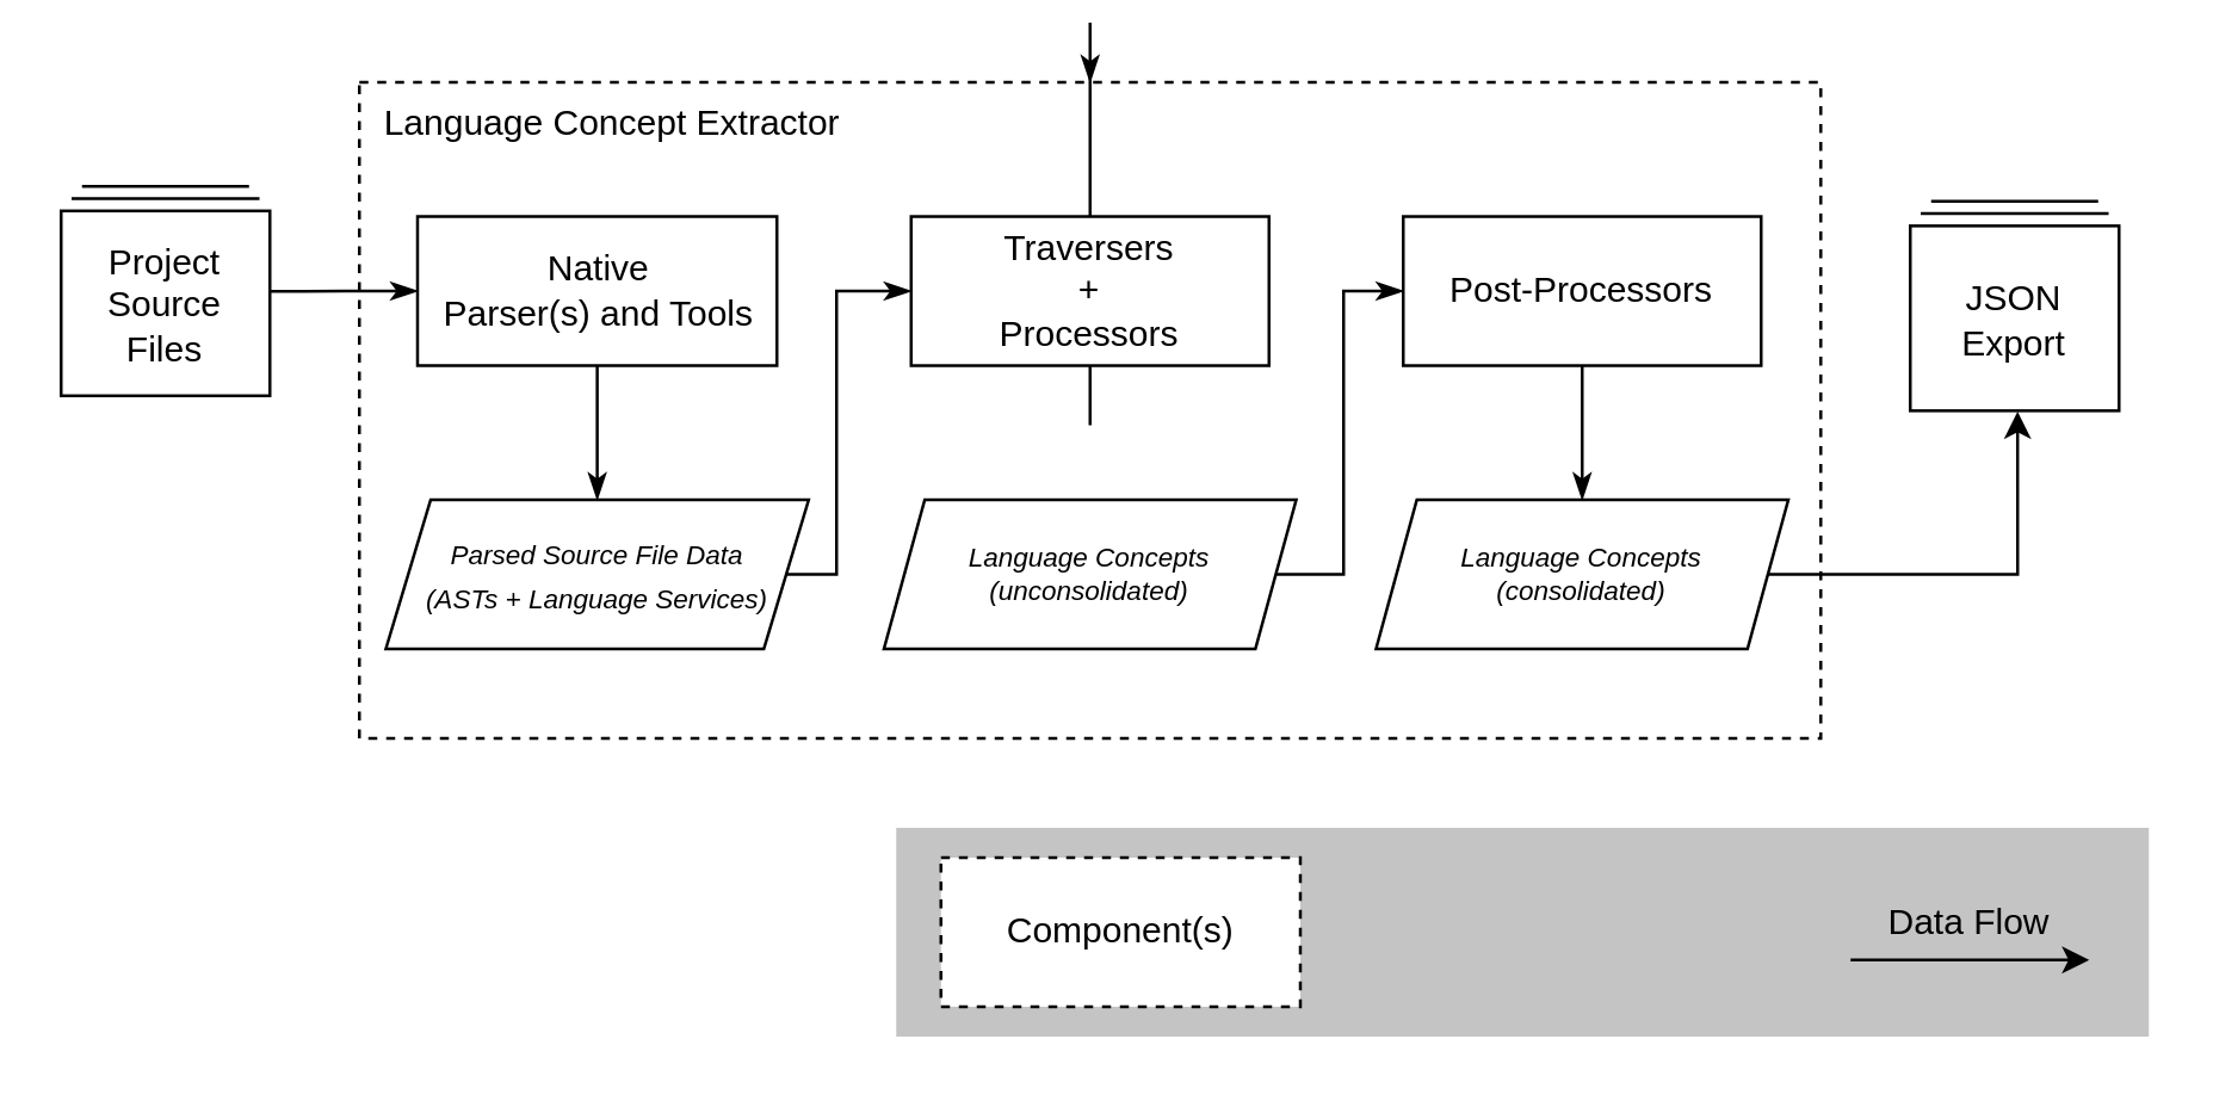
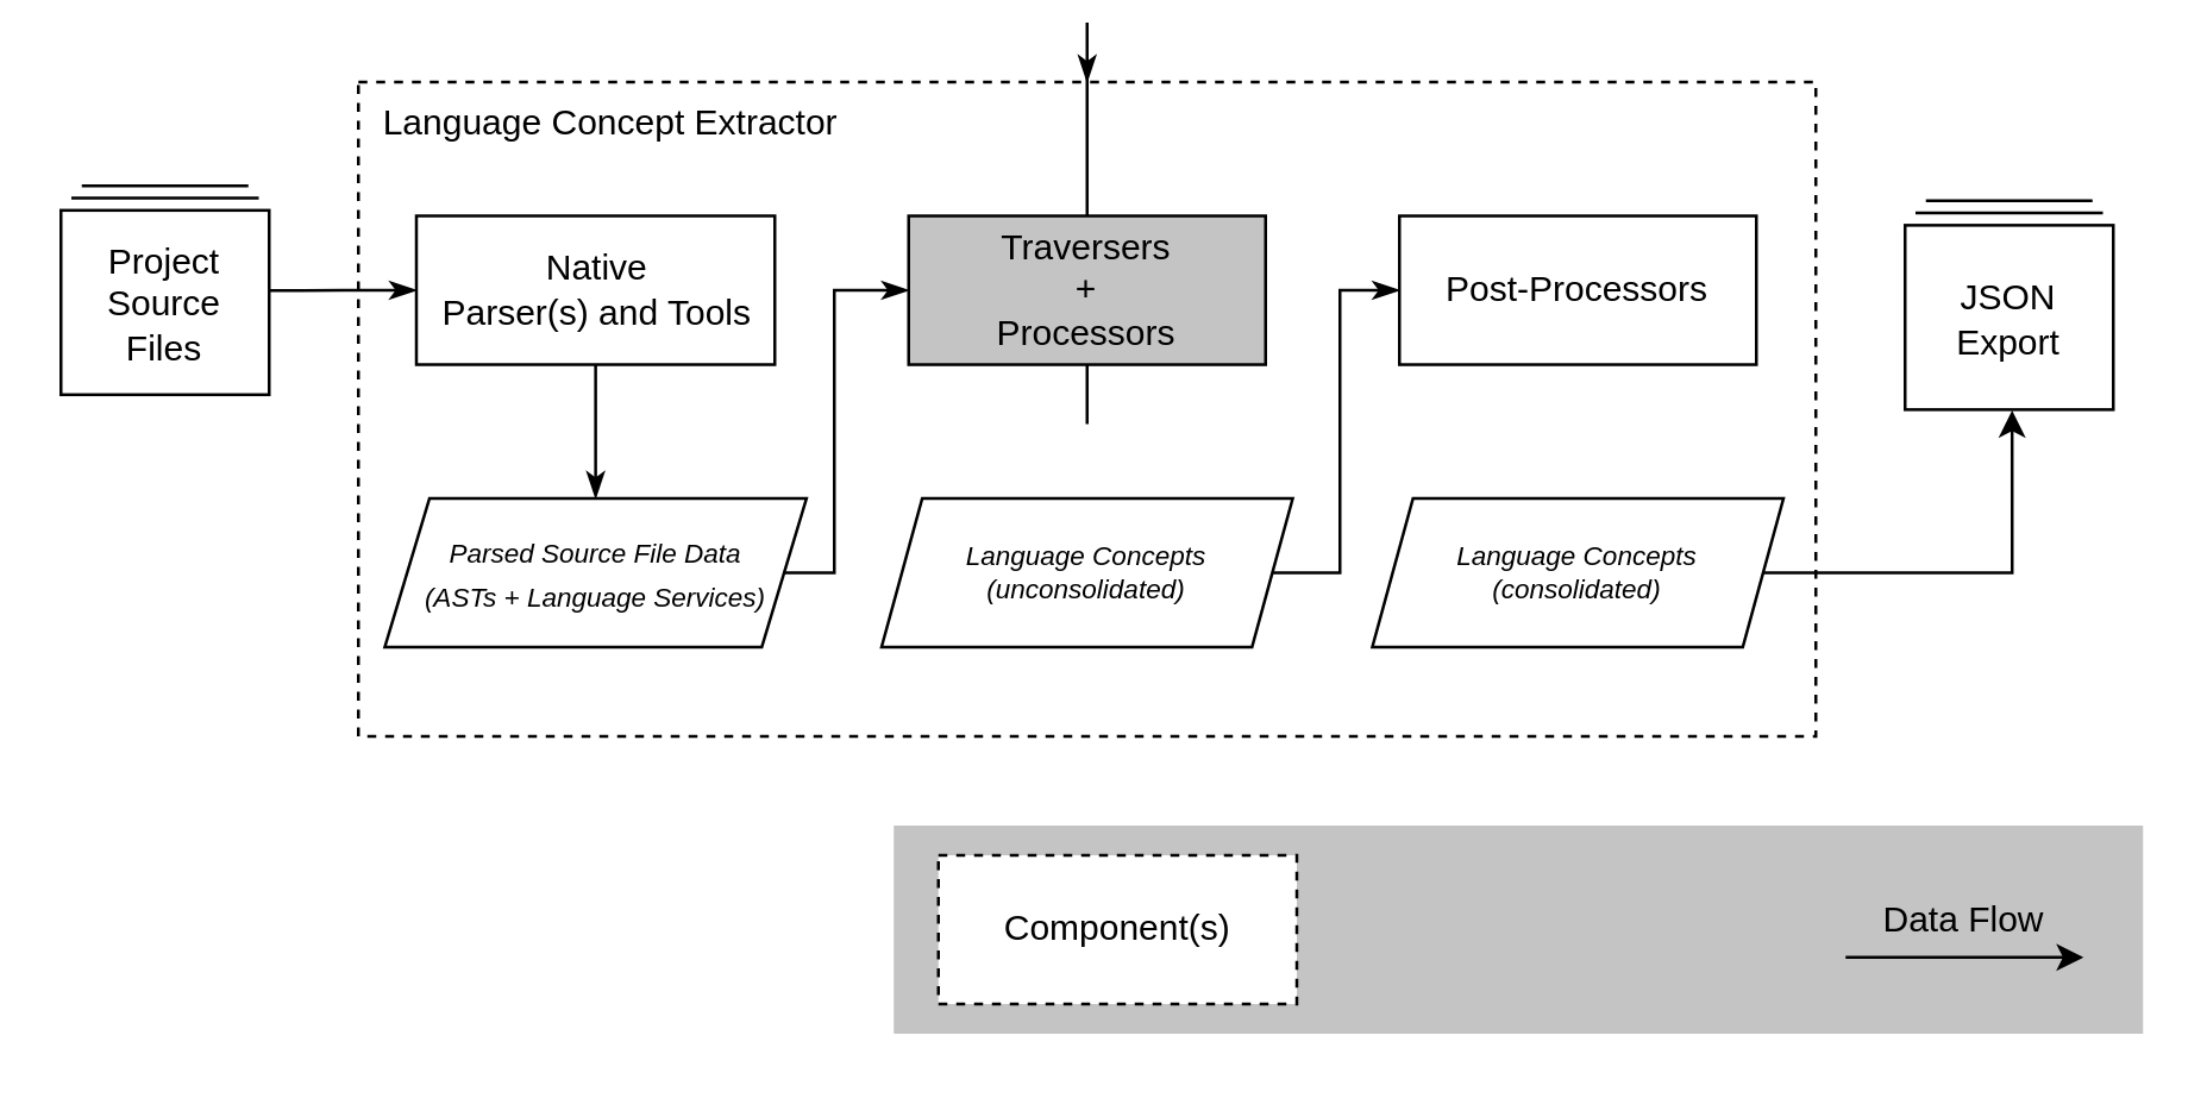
  <mxCell id="0" />
  <mxCell id="1" parent="0" />
  <mxCell id="2" value="&amp;nbsp; Language Concept Extractor" style="rounded=0;whiteSpace=wrap;html=1;verticalAlign=top;align=left;spacingRight=5;dashed=1;" parent="1" vertex="1"><mxGeometry x="120" y="20" width="490" height="220" as="geometry" /></mxCell>
  <mxCell id="3" style="edgeStyle=orthogonalEdgeStyle;rounded=0;orthogonalLoop=1;jettySize=auto;html=1;exitX=0.5;exitY=1;exitDx=0;exitDy=0;startArrow=none;startFill=0;endArrow=classicThin;endFill=1;" parent="1" source="4" target="2" edge="1"><mxGeometry relative="1" as="geometry" /></mxCell>
- <mxCell id="4" value="Traversers&lt;br&gt;+&lt;br&gt;Processors" style="rounded=0;whiteSpace=wrap;html=1;" parent="1" vertex="1"><mxGeometry x="305" y="65.01" width="120" height="50" as="geometry" /></mxCell>
- <mxCell id="5" style="edgeStyle=orthogonalEdgeStyle;rounded=0;orthogonalLoop=1;jettySize=auto;html=1;exitX=0.5;exitY=1;exitDx=0;exitDy=0;entryX=0.5;entryY=0;entryDx=0;entryDy=0;startArrow=none;startFill=0;endArrow=classicThin;endFill=1;" parent="1" source="6" target="21" edge="1"><mxGeometry relative="1" as="geometry" /></mxCell>
+ <mxCell id="4" value="Traversers&lt;br&gt;+&lt;br&gt;Processors" style="rounded=0;whiteSpace=wrap;html=1;fillColor=#c4c4c4;" parent="1" vertex="1"><mxGeometry x="305" y="65.01" width="120" height="50" as="geometry" /></mxCell>
  <mxCell id="6" value="Post-Processors" style="rounded=0;whiteSpace=wrap;html=1;" parent="1" vertex="1"><mxGeometry x="470" y="65.01" width="120" height="50" as="geometry" /></mxCell>
  <mxCell id="7" style="edgeStyle=orthogonalEdgeStyle;rounded=0;orthogonalLoop=1;jettySize=auto;html=1;exitX=0;exitY=0.5;exitDx=0;exitDy=0;fontSize=9;startArrow=classicThin;startFill=1;endArrow=none;endFill=0;" parent="1" source="9" target="14" edge="1"><mxGeometry relative="1" as="geometry" /></mxCell>
  <mxCell id="8" style="edgeStyle=orthogonalEdgeStyle;rounded=0;orthogonalLoop=1;jettySize=auto;html=1;exitX=0.5;exitY=1;exitDx=0;exitDy=0;entryX=0.5;entryY=0;entryDx=0;entryDy=0;startArrow=none;startFill=0;endArrow=classicThin;endFill=1;" parent="1" source="9" target="11" edge="1"><mxGeometry relative="1" as="geometry" /></mxCell>
  <mxCell id="9" value="&lt;span&gt;Native &lt;br&gt;Parser(s) and Tools&lt;br&gt;&lt;/span&gt;" style="rounded=0;whiteSpace=wrap;html=1;" parent="1" vertex="1"><mxGeometry x="139.5" y="65" width="120.5" height="50" as="geometry" /></mxCell>
  <mxCell id="10" style="edgeStyle=orthogonalEdgeStyle;rounded=0;orthogonalLoop=1;jettySize=auto;html=1;exitX=1;exitY=0.5;exitDx=0;exitDy=0;entryX=0;entryY=0.5;entryDx=0;entryDy=0;startArrow=none;startFill=0;endArrow=classicThin;endFill=1;" parent="1" source="11" target="4" edge="1"><mxGeometry relative="1" as="geometry"><Array as="points"><mxPoint x="280" y="185" /><mxPoint x="280" y="90" /></Array></mxGeometry></mxCell>
  <mxCell id="11" value="&lt;i style=&quot;font-size: 12px ; text-align: left&quot;&gt;&lt;font style=&quot;font-size: 9px&quot;&gt;Parsed Source File Data&lt;br&gt;(ASTs + Language Services)&lt;/font&gt;&lt;/i&gt;" style="shape=parallelogram;perimeter=parallelogramPerimeter;whiteSpace=wrap;html=1;dashed=0;fontSize=9;size=0.106;" parent="1" vertex="1"><mxGeometry x="128.87" y="160" width="141.77" height="50" as="geometry" /></mxCell>
  <mxCell id="12" style="edgeStyle=orthogonalEdgeStyle;rounded=0;orthogonalLoop=1;jettySize=auto;html=1;exitX=1;exitY=0.5;exitDx=0;exitDy=0;entryX=0;entryY=0.5;entryDx=0;entryDy=0;startArrow=none;startFill=0;endArrow=classicThin;endFill=1;" parent="1" source="13" target="6" edge="1"><mxGeometry relative="1" as="geometry"><Array as="points"><mxPoint x="450" y="185" /><mxPoint x="450" y="90" /></Array></mxGeometry></mxCell>
  <mxCell id="13" value="&lt;i&gt;Language Concepts&lt;br&gt;(unconsolidated)&lt;br&gt;&lt;/i&gt;" style="shape=parallelogram;perimeter=parallelogramPerimeter;whiteSpace=wrap;html=1;dashed=0;fontSize=9;size=0.099;" parent="1" vertex="1"><mxGeometry x="295.88" y="160" width="138.23" height="50" as="geometry" /></mxCell>
  <mxCell id="14" value="" style="html=1;verticalLabelPosition=bottom;align=center;labelBackgroundColor=#ffffff;verticalAlign=top;strokeWidth=1;strokeColor=#000000;shadow=0;dashed=0;shape=mxgraph.ios7.icons.folders;fontSize=9;" parent="1" vertex="1"><mxGeometry x="20" y="54.87" width="70" height="70.25" as="geometry" /></mxCell>
  <mxCell id="15" value="&lt;span style=&quot;font-family: &amp;#34;helvetica&amp;#34; ; font-size: 12px&quot;&gt;Project Source Files&lt;/span&gt;" style="text;html=1;strokeColor=none;fillColor=none;align=center;verticalAlign=middle;whiteSpace=wrap;rounded=0;fontSize=9;" parent="1" vertex="1"><mxGeometry x="25" y="80.01" width="60" height="30" as="geometry" /></mxCell>
  <mxCell id="16" value="" style="rounded=0;whiteSpace=wrap;html=1;strokeWidth=2;dashed=1;perimeterSpacing=2;dashPattern=1 1;strokeColor=none;fillColor=#C4C4C4;" parent="1" vertex="1"><mxGeometry x="300" y="270" width="420" height="70" as="geometry" /></mxCell>
  <mxCell id="17" value="&lt;span&gt;Component(s)&lt;br&gt;&lt;/span&gt;" style="rounded=0;whiteSpace=wrap;html=1;dashed=1;" parent="1" vertex="1"><mxGeometry x="315" y="280" width="120.5" height="50" as="geometry" /></mxCell>
  <mxCell id="18" value="" style="endArrow=classic;html=1;rounded=0;" parent="1" edge="1"><mxGeometry width="50" height="50" relative="1" as="geometry"><mxPoint x="620" y="314.31" as="sourcePoint" /><mxPoint x="700" y="314.31" as="targetPoint" /></mxGeometry></mxCell>
  <mxCell id="19" value="Data Flow" style="text;html=1;strokeColor=none;fillColor=none;align=center;verticalAlign=middle;whiteSpace=wrap;rounded=0;dashed=1;dashPattern=1 1;" parent="1" vertex="1"><mxGeometry x="630" y="287" width="60" height="30" as="geometry" /></mxCell>
  <mxCell id="20" style="edgeStyle=orthogonalEdgeStyle;rounded=0;orthogonalLoop=1;jettySize=auto;html=1;exitX=1;exitY=0.5;exitDx=0;exitDy=0;entryX=0.514;entryY=1.004;entryDx=0;entryDy=0;entryPerimeter=0;" edge="1" parent="1" source="21" target="22"><mxGeometry relative="1" as="geometry"><mxPoint x="700" y="180" as="targetPoint" /></mxGeometry></mxCell>
  <mxCell id="21" value="&lt;i&gt;Language Concepts&lt;br&gt;(consolidated)&lt;br&gt;&lt;/i&gt;" style="shape=parallelogram;perimeter=parallelogramPerimeter;whiteSpace=wrap;html=1;dashed=0;fontSize=9;size=0.099;" vertex="1" parent="1"><mxGeometry x="460.88" y="160" width="138.23" height="50" as="geometry" /></mxCell>
  <mxCell id="22" value="" style="html=1;verticalLabelPosition=bottom;align=center;labelBackgroundColor=#ffffff;verticalAlign=top;strokeWidth=1;strokeColor=#000000;shadow=0;dashed=0;shape=mxgraph.ios7.icons.folders;fontSize=9;" vertex="1" parent="1"><mxGeometry x="640" y="59.89" width="70" height="70.25" as="geometry" /></mxCell>
  <mxCell id="23" value="&lt;span style=&quot;font-family: &amp;quot;helvetica&amp;quot; ; font-size: 12px&quot;&gt;JSON&lt;br&gt;Export&lt;br&gt;&lt;/span&gt;" style="text;html=1;strokeColor=none;fillColor=none;align=center;verticalAlign=middle;whiteSpace=wrap;rounded=0;fontSize=9;" vertex="1" parent="1"><mxGeometry x="645" y="85.01" width="60" height="30" as="geometry" /></mxCell>
